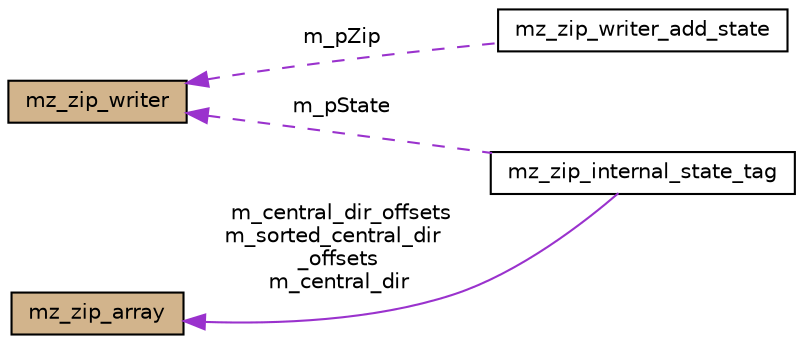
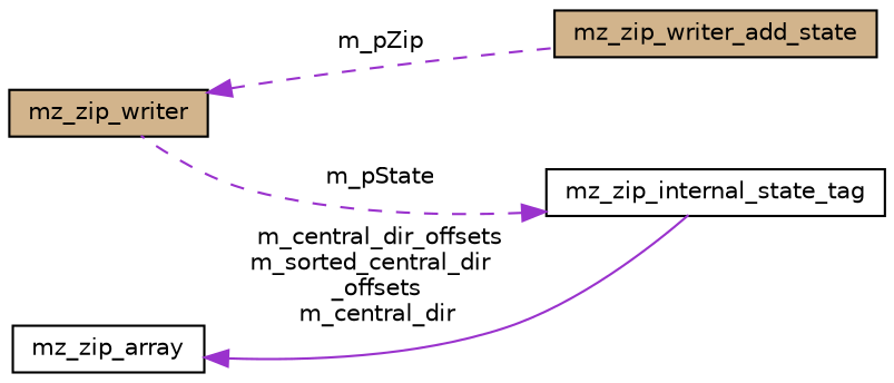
  digraph {
    rankdir=LR
    node [color=black fillcolor=white fontname=Helvetica fontsize=10 shape=record style=filled]
    edge [color=darkorchid3 dir=back fontname=Helvetica fontsize=10 labelfontname=Helvetica labelfontsize=10 style=dashed]
-   n1 [fontcolor=black height=0.2 label=mz_zip_writer_add_state width=0.4]
+   n1 [fillcolor=tan fontcolor=black height=0.2 label=mz_zip_writer_add_state width=0.4]
    n2 [fillcolor=tan height=0.2 label=mz_zip_writer width=0.4]
    n3 [height=0.2 label=mz_zip_internal_state_tag width=0.4]
-   n4 [fillcolor=tan height=0.2 label=mz_zip_array width=0.4]
+   n4 [height=0.2 label=mz_zip_array width=0.4]
    n2 -> n1 [label=" m_pZip"]
-   n2 -> n3 [label=" m_pState"]
+   n3 -> n2 [label=" m_pState"]
    n4 -> n3 [label=" m_central_dir_offsets\nm_sorted_central_dir\l_offsets\nm_central_dir" style=solid]
  }
